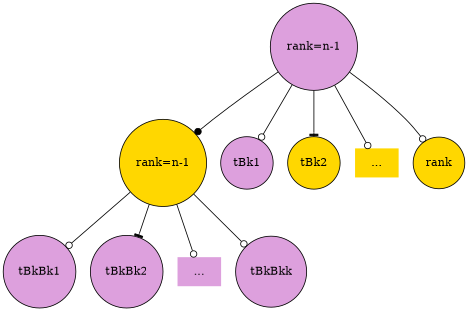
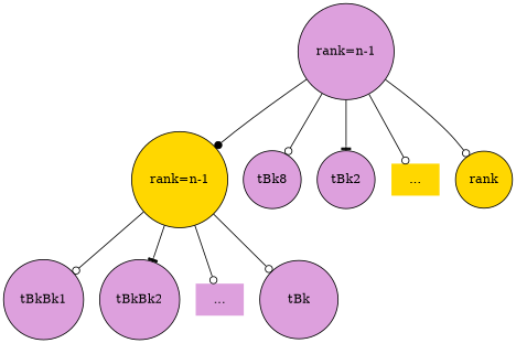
  digraph {
    node [fillcolor=plum shape=circle style=filled]
    tBkBk1
    tBkBk2
    n3 [label="..." shape=plaintext]
-   tBkBkk
+   tBkBkk [label=tBk]
    n5 [fillcolor=gold label="rank=n-1"]
-   tBk1
-   tBk2 [fillcolor=gold]
+   tBk1 [label=tBk8]
+   tBk2
    n8 [fillcolor=gold label="..." shape=plaintext]
    n9 [fillcolor=gold label=rank]
    n10 [label="rank=n-1"]
    subgraph sub_1 {
      rank=same
      tBkBk1
      tBkBk2
      n3
      tBkBkk
    }
    subgraph sub_2 {
      rank=same
      n5
      tBk1
      tBk2
      n8
      n9
    }
    tBkBk1 -> tBkBk2 [style=invis]
    tBkBk2 -> n3 [style=invis]
    n3 -> tBkBkk [style=invis]
    n5 -> tBkBk1 [arrowhead=odot]
    n5 -> tBkBk2 [arrowhead=tee]
    n5 -> n3 [arrowhead=odot]
    n5 -> tBkBkk [arrowhead=odot]
    n5 -> tBk1 [style=invis]
    tBk1 -> tBk2 [style=invis]
    tBk2 -> n8 [style=invis]
    n8 -> n9 [style=invis]
    n10 -> n5 [arrowhead=dot]
    n10 -> tBk1 [arrowhead=odot]
    n10 -> tBk2 [arrowhead=tee]
    n10 -> n8 [arrowhead=odot]
    n10 -> n9 [arrowhead=odot]
  }
